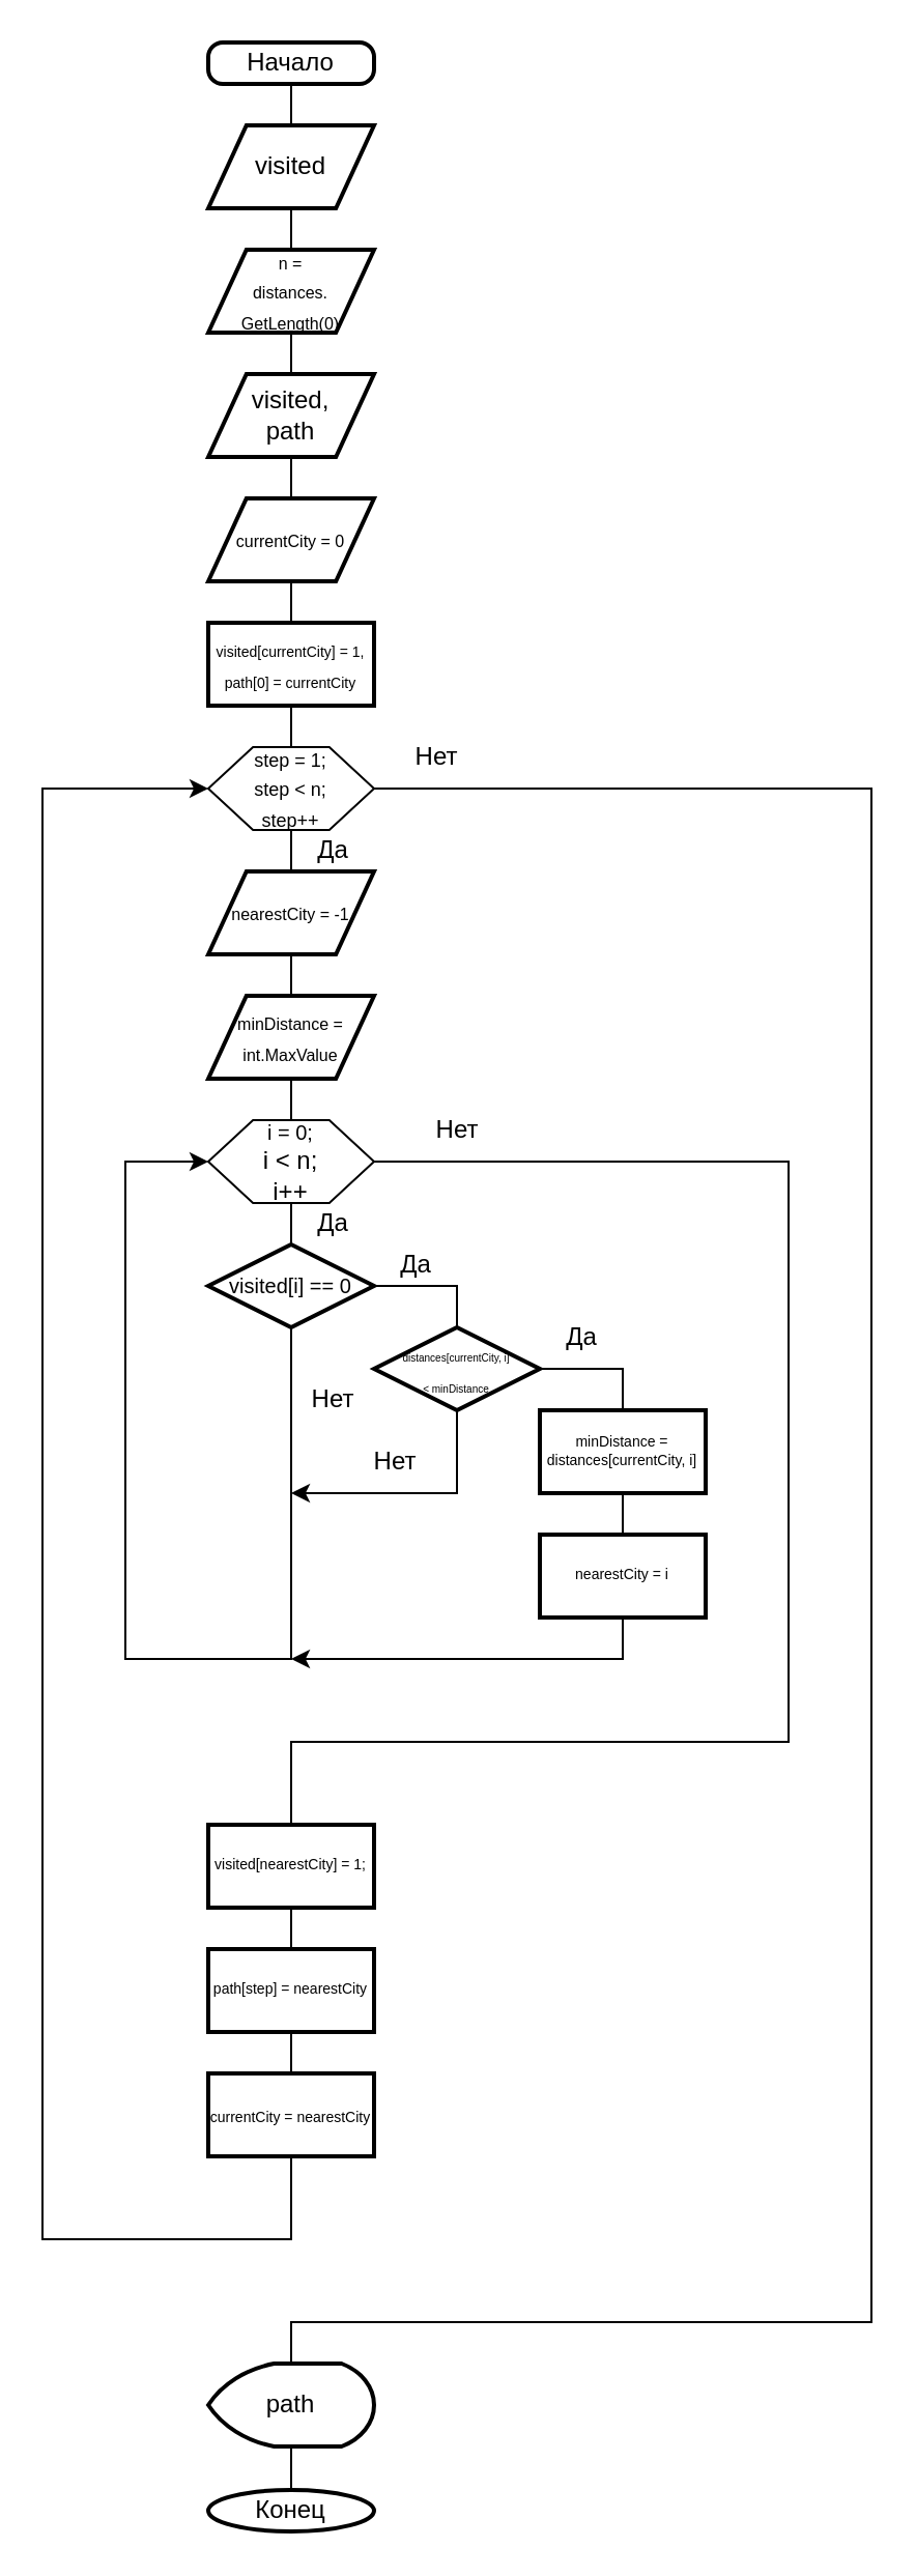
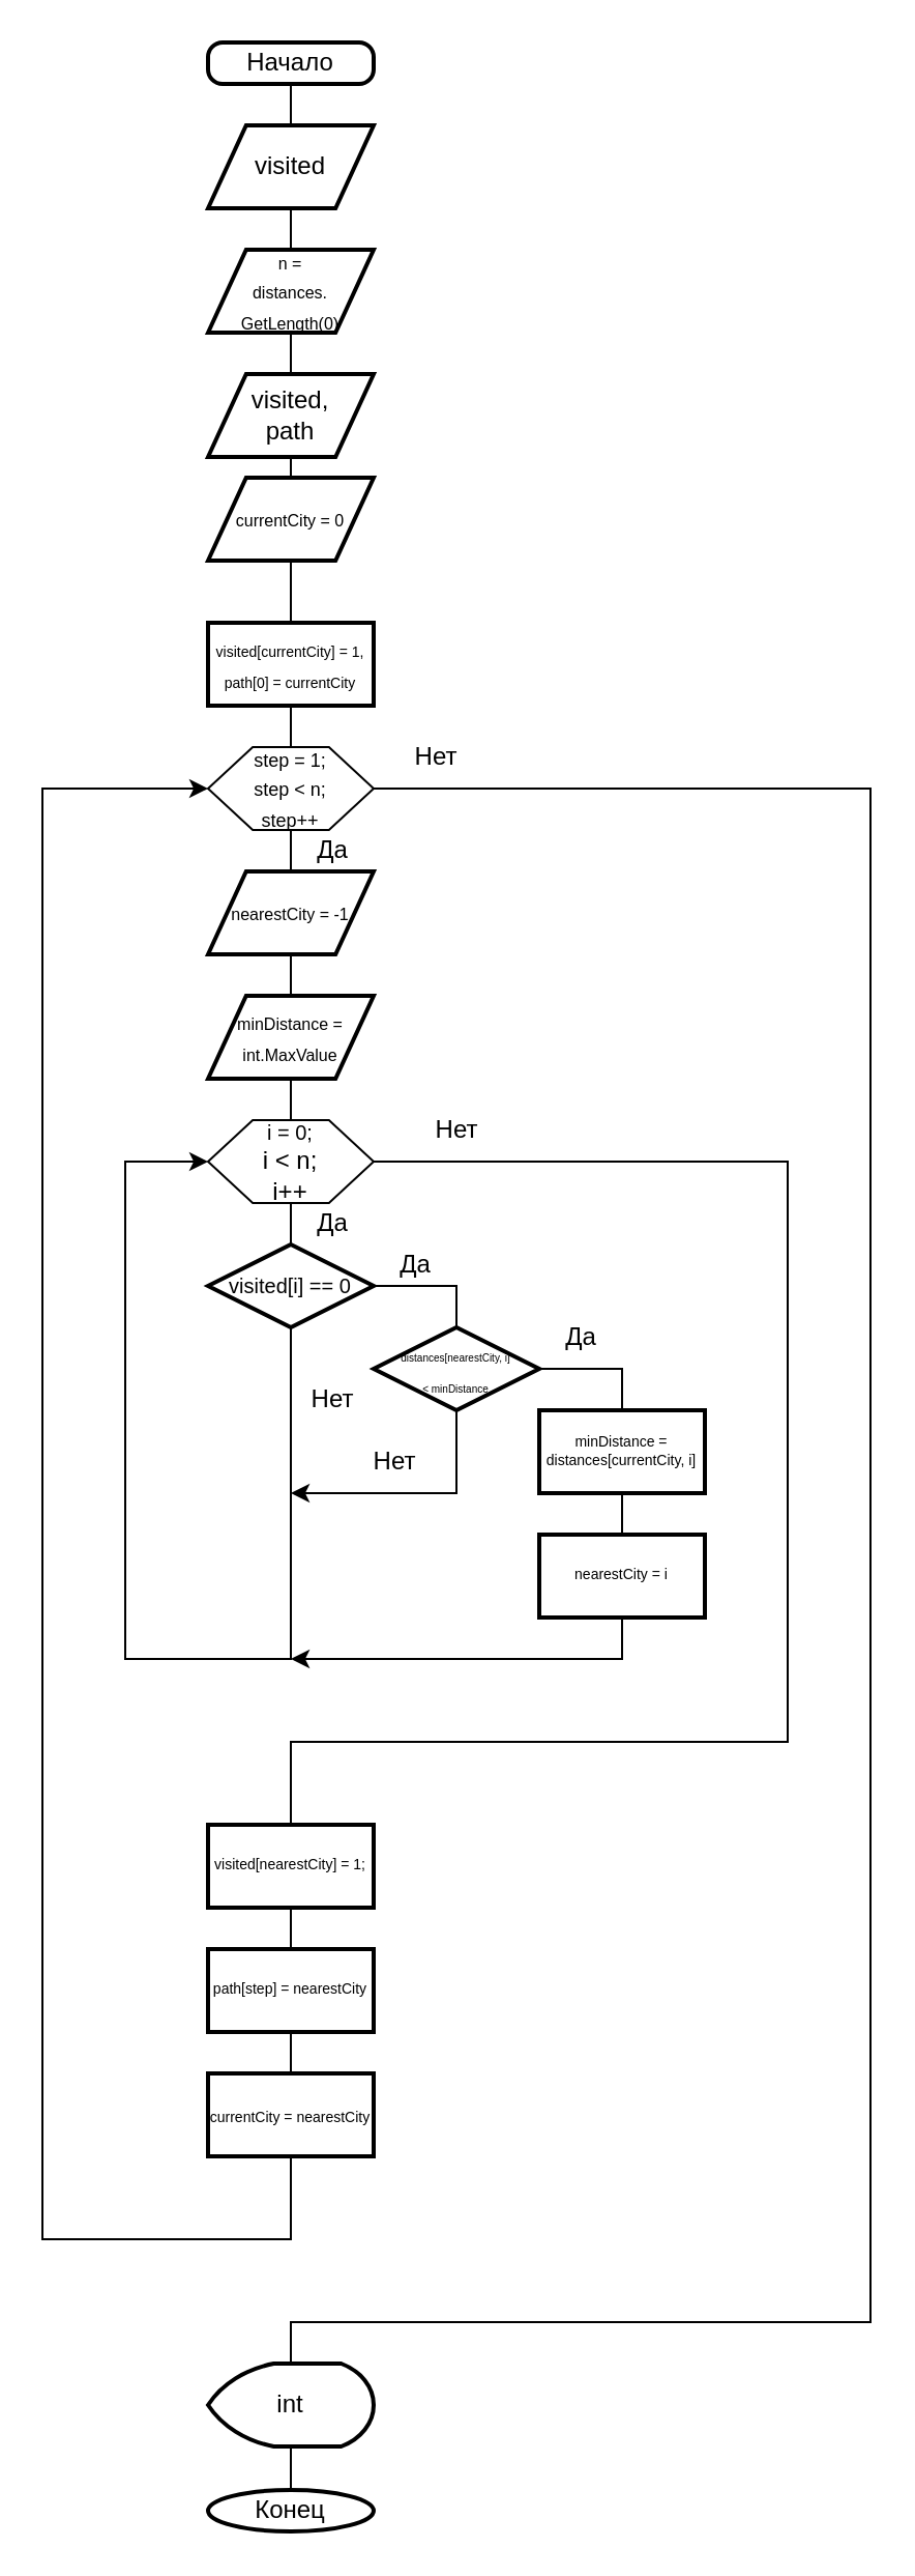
  <mxCell id="0" />
  <mxCell id="1" parent="0" />
  <mxCell id="2" style="edgeStyle=orthogonalEdgeStyle;rounded=0;orthogonalLoop=1;jettySize=auto;html=1;entryX=0.5;entryY=0;entryDx=0;entryDy=0;endArrow=none;endFill=0;" edge="1" parent="1" source="3" target="5"><mxGeometry relative="1" as="geometry" /></mxCell>
  <mxCell id="3" value="Начало" style="rounded=1;whiteSpace=wrap;html=1;absoluteArcSize=1;arcSize=14;strokeWidth=2;" vertex="1" parent="1"><mxGeometry x="100" y="20" width="80" height="20" as="geometry" /></mxCell>
  <mxCell id="4" style="edgeStyle=orthogonalEdgeStyle;rounded=0;orthogonalLoop=1;jettySize=auto;html=1;entryX=0.5;entryY=0;entryDx=0;entryDy=0;endArrow=none;endFill=0;" edge="1" parent="1" source="5" target="52"><mxGeometry relative="1" as="geometry" /></mxCell>
  <mxCell id="5" value="visited" style="shape=parallelogram;html=1;strokeWidth=2;perimeter=parallelogramPerimeter;whiteSpace=wrap;rounded=0;arcSize=12;size=0.23;" vertex="1" parent="1"><mxGeometry x="100" y="60" width="80" height="40" as="geometry" /></mxCell>
  <mxCell id="6" style="edgeStyle=orthogonalEdgeStyle;rounded=0;orthogonalLoop=1;jettySize=auto;html=1;entryX=0.5;entryY=0;entryDx=0;entryDy=0;endArrow=none;endFill=0;" edge="1" parent="1" source="7" target="9"><mxGeometry relative="1" as="geometry" /></mxCell>
  <mxCell id="7" value="visited,&lt;br&gt;path" style="shape=parallelogram;html=1;strokeWidth=2;perimeter=parallelogramPerimeter;whiteSpace=wrap;rounded=0;arcSize=12;size=0.23;" vertex="1" parent="1"><mxGeometry x="100" y="180" width="80" height="40" as="geometry" /></mxCell>
  <mxCell id="8" style="edgeStyle=orthogonalEdgeStyle;rounded=0;orthogonalLoop=1;jettySize=auto;html=1;entryX=0.5;entryY=0;entryDx=0;entryDy=0;endArrow=none;endFill=0;" edge="1" parent="1" source="9" target="11"><mxGeometry relative="1" as="geometry" /></mxCell>
- <mxCell id="9" value="&lt;font style=&quot;font-size: 8px;&quot;&gt;currentCity = 0&lt;/font&gt;" style="shape=parallelogram;html=1;strokeWidth=2;perimeter=parallelogramPerimeter;whiteSpace=wrap;rounded=0;arcSize=12;size=0.23;" vertex="1" parent="1"><mxGeometry x="100" y="240" width="80" height="40" as="geometry" /></mxCell>
+ <mxCell id="9" value="&lt;font style=&quot;font-size: 8px;&quot;&gt;currentCity = 0&lt;/font&gt;" style="shape=parallelogram;html=1;strokeWidth=2;perimeter=parallelogramPerimeter;whiteSpace=wrap;rounded=0;arcSize=12;size=0.23;" vertex="1" parent="1"><mxGeometry x="100" y="230" width="80" height="40" as="geometry" /></mxCell>
  <mxCell id="10" style="edgeStyle=orthogonalEdgeStyle;rounded=0;orthogonalLoop=1;jettySize=auto;html=1;entryX=0.5;entryY=0;entryDx=0;entryDy=0;endArrow=none;endFill=0;" edge="1" parent="1" source="11" target="13"><mxGeometry relative="1" as="geometry" /></mxCell>
  <mxCell id="11" value="&lt;font style=&quot;&quot;&gt;&lt;font style=&quot;font-size: 7px;&quot;&gt;visited[currentCity] = 1,&lt;/font&gt;&lt;br&gt;&lt;span style=&quot;font-size: 7px;&quot;&gt;path[0] = currentCity&lt;/span&gt;&lt;br&gt;&lt;/font&gt;" style="rounded=0;whiteSpace=wrap;html=1;absoluteArcSize=1;arcSize=14;strokeWidth=2;" vertex="1" parent="1"><mxGeometry x="100" y="300" width="80" height="40" as="geometry" /></mxCell>
  <mxCell id="12" style="edgeStyle=orthogonalEdgeStyle;rounded=0;orthogonalLoop=1;jettySize=auto;html=1;entryX=0.5;entryY=0;entryDx=0;entryDy=0;endArrow=none;endFill=0;" edge="1" parent="1" source="13" target="17"><mxGeometry relative="1" as="geometry" /></mxCell>
  <mxCell id="13" value="" style="verticalLabelPosition=bottom;verticalAlign=top;html=1;shape=hexagon;perimeter=hexagonPerimeter2;arcSize=6;size=0.27;" vertex="1" parent="1"><mxGeometry x="100" y="360" width="80" height="40" as="geometry" /></mxCell>
  <mxCell id="14" style="edgeStyle=orthogonalEdgeStyle;rounded=0;orthogonalLoop=1;jettySize=auto;html=1;entryX=0.5;entryY=0;entryDx=0;entryDy=0;entryPerimeter=0;endArrow=none;endFill=0;" edge="1" parent="1" target="48"><mxGeometry relative="1" as="geometry"><mxPoint x="140" y="1160" as="targetPoint" /><mxPoint x="180" y="380" as="sourcePoint" /><Array as="points"><mxPoint x="420" y="380" /><mxPoint x="420" y="1120" /><mxPoint x="140" y="1120" /></Array></mxGeometry></mxCell>
  <mxCell id="15" value="&lt;font style=&quot;font-size: 9px;&quot;&gt;step = 1;&lt;br&gt;step &amp;lt; n;&lt;br&gt;step++&lt;/font&gt;" style="text;html=1;align=center;verticalAlign=middle;whiteSpace=wrap;rounded=0;" vertex="1" parent="1"><mxGeometry x="110" y="365" width="60" height="30" as="geometry" /></mxCell>
  <mxCell id="16" style="edgeStyle=orthogonalEdgeStyle;rounded=0;orthogonalLoop=1;jettySize=auto;html=1;entryX=0.5;entryY=0;entryDx=0;entryDy=0;endArrow=none;endFill=0;" edge="1" parent="1" source="17" target="19"><mxGeometry relative="1" as="geometry" /></mxCell>
  <mxCell id="17" value="&lt;font style=&quot;font-size: 8px;&quot;&gt;nearestCity = -1&lt;/font&gt;" style="shape=parallelogram;html=1;strokeWidth=2;perimeter=parallelogramPerimeter;whiteSpace=wrap;rounded=0;arcSize=12;size=0.23;" vertex="1" parent="1"><mxGeometry x="100" y="420" width="80" height="40" as="geometry" /></mxCell>
  <mxCell id="18" style="edgeStyle=orthogonalEdgeStyle;rounded=0;orthogonalLoop=1;jettySize=auto;html=1;entryX=0.5;entryY=0;entryDx=0;entryDy=0;endArrow=none;endFill=0;" edge="1" parent="1" source="19" target="20"><mxGeometry relative="1" as="geometry" /></mxCell>
  <mxCell id="19" value="&lt;font style=&quot;font-size: 8px;&quot;&gt;minDistance = int.MaxValue&lt;/font&gt;" style="shape=parallelogram;html=1;strokeWidth=2;perimeter=parallelogramPerimeter;whiteSpace=wrap;rounded=0;arcSize=12;size=0.23;" vertex="1" parent="1"><mxGeometry x="100" y="480" width="80" height="40" as="geometry" /></mxCell>
  <mxCell id="20" value="" style="verticalLabelPosition=bottom;verticalAlign=top;html=1;shape=hexagon;perimeter=hexagonPerimeter2;arcSize=6;size=0.27;" vertex="1" parent="1"><mxGeometry x="100" y="540" width="80" height="40" as="geometry" /></mxCell>
  <mxCell id="21" style="edgeStyle=orthogonalEdgeStyle;rounded=0;orthogonalLoop=1;jettySize=auto;html=1;endArrow=none;endFill=0;" edge="1" parent="1"><mxGeometry relative="1" as="geometry"><mxPoint x="140" y="880" as="targetPoint" /><mxPoint x="180" y="560" as="sourcePoint" /><Array as="points"><mxPoint x="380" y="560" /><mxPoint x="380" y="840" /><mxPoint x="140" y="840" /></Array></mxGeometry></mxCell>
  <mxCell id="22" value="&lt;font size=&quot;1&quot;&gt;i = 0;&lt;br&gt;&lt;/font&gt;i &amp;lt; n;&lt;br&gt;i++" style="text;html=1;align=center;verticalAlign=middle;whiteSpace=wrap;rounded=0;" vertex="1" parent="1"><mxGeometry x="110" y="545" width="60" height="30" as="geometry" /></mxCell>
  <mxCell id="23" style="edgeStyle=orthogonalEdgeStyle;rounded=0;orthogonalLoop=1;jettySize=auto;html=1;entryX=0.5;entryY=0;entryDx=0;entryDy=0;entryPerimeter=0;endArrow=none;endFill=0;" edge="1" parent="1" source="25" target="28"><mxGeometry relative="1" as="geometry"><mxPoint x="220" y="620" as="targetPoint" /><Array as="points"><mxPoint x="220" y="620" /></Array></mxGeometry></mxCell>
  <mxCell id="24" style="edgeStyle=orthogonalEdgeStyle;rounded=0;orthogonalLoop=1;jettySize=auto;html=1;entryX=0;entryY=0.5;entryDx=0;entryDy=0;" edge="1" parent="1" source="25" target="20"><mxGeometry relative="1" as="geometry"><mxPoint x="60" y="560" as="targetPoint" /><Array as="points"><mxPoint x="140" y="800" /><mxPoint x="60" y="800" /><mxPoint x="60" y="560" /></Array></mxGeometry></mxCell>
  <mxCell id="25" value="&lt;font style=&quot;font-size: 10px;&quot;&gt;visited[i] == 0&lt;/font&gt;" style="strokeWidth=2;html=1;shape=mxgraph.flowchart.decision;whiteSpace=wrap;" vertex="1" parent="1"><mxGeometry x="100" y="600" width="80" height="40" as="geometry" /></mxCell>
  <mxCell id="26" style="edgeStyle=orthogonalEdgeStyle;rounded=0;orthogonalLoop=1;jettySize=auto;html=1;entryX=0.5;entryY=0;entryDx=0;entryDy=0;endArrow=none;endFill=0;" edge="1" parent="1" source="28" target="30"><mxGeometry relative="1" as="geometry"><Array as="points"><mxPoint x="300" y="660" /></Array></mxGeometry></mxCell>
  <mxCell id="27" style="edgeStyle=orthogonalEdgeStyle;rounded=0;orthogonalLoop=1;jettySize=auto;html=1;" edge="1" parent="1" source="28"><mxGeometry relative="1" as="geometry"><mxPoint x="140" y="720" as="targetPoint" /><Array as="points"><mxPoint x="220" y="720" /></Array></mxGeometry></mxCell>
- <mxCell id="28" value="&lt;font style=&quot;font-size: 5px;&quot;&gt;distances[currentCity, i]&lt;br&gt;&amp;lt; minDistance&lt;/font&gt;" style="strokeWidth=2;html=1;shape=mxgraph.flowchart.decision;whiteSpace=wrap;" vertex="1" parent="1"><mxGeometry x="180" y="640" width="80" height="40" as="geometry" /></mxCell>
+ <mxCell id="28" value="&lt;font style=&quot;font-size: 5px;&quot;&gt;distances[nearestCity, i]&lt;br&gt;&amp;lt; minDistance&lt;/font&gt;" style="strokeWidth=2;html=1;shape=mxgraph.flowchart.decision;whiteSpace=wrap;" vertex="1" parent="1"><mxGeometry x="180" y="640" width="80" height="40" as="geometry" /></mxCell>
  <mxCell id="29" style="edgeStyle=orthogonalEdgeStyle;rounded=0;orthogonalLoop=1;jettySize=auto;html=1;entryX=0.5;entryY=0;entryDx=0;entryDy=0;endArrow=none;endFill=0;" edge="1" parent="1" source="30" target="32"><mxGeometry relative="1" as="geometry" /></mxCell>
  <mxCell id="30" value="&lt;font style=&quot;font-size: 7px;&quot;&gt;&lt;div&gt;minDistance = distances[currentCity, i]&lt;/div&gt;&lt;/font&gt;" style="rounded=0;whiteSpace=wrap;html=1;absoluteArcSize=1;arcSize=14;strokeWidth=2;" vertex="1" parent="1"><mxGeometry x="260" y="680" width="80" height="40" as="geometry" /></mxCell>
  <mxCell id="31" style="edgeStyle=orthogonalEdgeStyle;rounded=0;orthogonalLoop=1;jettySize=auto;html=1;" edge="1" parent="1" source="32"><mxGeometry relative="1" as="geometry"><mxPoint x="140" y="800" as="targetPoint" /><Array as="points"><mxPoint x="300" y="800" /></Array></mxGeometry></mxCell>
  <mxCell id="32" value="&lt;font style=&quot;font-size: 7px;&quot;&gt;&lt;div&gt;nearestCity = i&lt;/div&gt;&lt;/font&gt;" style="rounded=0;whiteSpace=wrap;html=1;absoluteArcSize=1;arcSize=14;strokeWidth=2;" vertex="1" parent="1"><mxGeometry x="260" y="740" width="80" height="40" as="geometry" /></mxCell>
  <mxCell id="33" style="edgeStyle=orthogonalEdgeStyle;rounded=0;orthogonalLoop=1;jettySize=auto;html=1;entryX=0.5;entryY=0;entryDx=0;entryDy=0;entryPerimeter=0;endArrow=none;endFill=0;" edge="1" parent="1" source="20" target="25"><mxGeometry relative="1" as="geometry" /></mxCell>
  <mxCell id="34" value="Да" style="text;html=1;align=center;verticalAlign=middle;resizable=0;points=[];autosize=1;strokeColor=none;fillColor=none;" vertex="1" parent="1"><mxGeometry x="180" y="594.5" width="40" height="30" as="geometry" /></mxCell>
  <mxCell id="35" value="Да" style="text;html=1;align=center;verticalAlign=middle;resizable=0;points=[];autosize=1;strokeColor=none;fillColor=none;" vertex="1" parent="1"><mxGeometry x="140" y="575" width="40" height="30" as="geometry" /></mxCell>
  <mxCell id="36" value="Да" style="text;html=1;align=center;verticalAlign=middle;resizable=0;points=[];autosize=1;strokeColor=none;fillColor=none;" vertex="1" parent="1"><mxGeometry x="260" y="630" width="40" height="30" as="geometry" /></mxCell>
  <mxCell id="37" value="Нет" style="text;html=1;align=center;verticalAlign=middle;resizable=0;points=[];autosize=1;strokeColor=none;fillColor=none;" vertex="1" parent="1"><mxGeometry x="200" y="530" width="40" height="30" as="geometry" /></mxCell>
  <mxCell id="38" value="Нет" style="text;html=1;align=center;verticalAlign=middle;resizable=0;points=[];autosize=1;strokeColor=none;fillColor=none;" vertex="1" parent="1"><mxGeometry x="170" y="690" width="40" height="30" as="geometry" /></mxCell>
  <mxCell id="39" value="Нет" style="text;html=1;align=center;verticalAlign=middle;resizable=0;points=[];autosize=1;strokeColor=none;fillColor=none;" vertex="1" parent="1"><mxGeometry x="140" y="660" width="40" height="30" as="geometry" /></mxCell>
  <mxCell id="40" style="edgeStyle=orthogonalEdgeStyle;rounded=0;orthogonalLoop=1;jettySize=auto;html=1;entryX=0.5;entryY=0;entryDx=0;entryDy=0;endArrow=none;endFill=0;" edge="1" parent="1" source="41" target="43"><mxGeometry relative="1" as="geometry"><mxPoint x="140" y="940" as="targetPoint" /></mxGeometry></mxCell>
  <mxCell id="41" value="&lt;font style=&quot;font-size: 7px;&quot;&gt;&lt;div&gt;visited[nearestCity] = 1;&lt;/div&gt;&lt;/font&gt;" style="rounded=0;whiteSpace=wrap;html=1;absoluteArcSize=1;arcSize=14;strokeWidth=2;" vertex="1" parent="1"><mxGeometry x="100" y="880" width="80" height="40" as="geometry" /></mxCell>
  <mxCell id="42" style="edgeStyle=orthogonalEdgeStyle;rounded=0;orthogonalLoop=1;jettySize=auto;html=1;exitX=0.5;exitY=1;exitDx=0;exitDy=0;entryX=0.5;entryY=0;entryDx=0;entryDy=0;endArrow=none;endFill=0;" edge="1" parent="1" source="43" target="45"><mxGeometry relative="1" as="geometry" /></mxCell>
  <mxCell id="43" value="&lt;font style=&quot;font-size: 7px;&quot;&gt;&lt;div&gt;path[step] = nearestCity&lt;/div&gt;&lt;/font&gt;" style="rounded=0;whiteSpace=wrap;html=1;absoluteArcSize=1;arcSize=14;strokeWidth=2;" vertex="1" parent="1"><mxGeometry x="100" y="940" width="80" height="40" as="geometry" /></mxCell>
  <mxCell id="44" style="edgeStyle=orthogonalEdgeStyle;rounded=0;orthogonalLoop=1;jettySize=auto;html=1;entryX=0;entryY=0.5;entryDx=0;entryDy=0;" edge="1" parent="1" source="45" target="13"><mxGeometry relative="1" as="geometry"><mxPoint x="20" y="380" as="targetPoint" /><Array as="points"><mxPoint x="140" y="1080" /><mxPoint x="20" y="1080" /><mxPoint x="20" y="380" /></Array></mxGeometry></mxCell>
  <mxCell id="45" value="&lt;font style=&quot;font-size: 7px;&quot;&gt;currentCity = nearestCity&lt;br&gt;&lt;/font&gt;" style="rounded=0;whiteSpace=wrap;html=1;absoluteArcSize=1;arcSize=14;strokeWidth=2;" vertex="1" parent="1"><mxGeometry x="100" y="1000" width="80" height="40" as="geometry" /></mxCell>
  <mxCell id="46" value="Да" style="text;html=1;align=center;verticalAlign=middle;resizable=0;points=[];autosize=1;strokeColor=none;fillColor=none;" vertex="1" parent="1"><mxGeometry x="140" y="395" width="40" height="30" as="geometry" /></mxCell>
  <mxCell id="47" style="edgeStyle=orthogonalEdgeStyle;rounded=0;orthogonalLoop=1;jettySize=auto;html=1;entryX=0.5;entryY=0;entryDx=0;entryDy=0;endArrow=none;endFill=0;" edge="1" parent="1" source="48" target="49"><mxGeometry relative="1" as="geometry" /></mxCell>
- <mxCell id="48" value="path" style="strokeWidth=2;html=1;shape=mxgraph.flowchart.display;whiteSpace=wrap;" vertex="1" parent="1"><mxGeometry x="100" y="1140" width="80" height="40" as="geometry" /></mxCell>
+ <mxCell id="48" value="int" style="strokeWidth=2;html=1;shape=mxgraph.flowchart.display;whiteSpace=wrap;" vertex="1" parent="1"><mxGeometry x="100" y="1140" width="80" height="40" as="geometry" /></mxCell>
  <mxCell id="49" value="Конец" style="ellipse;whiteSpace=wrap;html=1;absoluteArcSize=1;arcSize=14;strokeWidth=2;" vertex="1" parent="1"><mxGeometry x="100" y="1201" width="80" height="20" as="geometry" /></mxCell>
  <mxCell id="50" value="Нет" style="text;html=1;align=center;verticalAlign=middle;resizable=0;points=[];autosize=1;strokeColor=none;fillColor=none;" vertex="1" parent="1"><mxGeometry x="190" y="350" width="40" height="30" as="geometry" /></mxCell>
  <mxCell id="51" style="edgeStyle=orthogonalEdgeStyle;rounded=0;orthogonalLoop=1;jettySize=auto;html=1;entryX=0.5;entryY=0;entryDx=0;entryDy=0;endArrow=none;endFill=0;" edge="1" parent="1" source="52" target="7"><mxGeometry relative="1" as="geometry" /></mxCell>
  <mxCell id="52" value="&lt;font style=&quot;font-size: 8px;&quot;&gt;n =&lt;br&gt;distances.&lt;br&gt;GetLength(0)&lt;/font&gt;" style="shape=parallelogram;html=1;strokeWidth=2;perimeter=parallelogramPerimeter;whiteSpace=wrap;rounded=0;arcSize=12;size=0.23;" vertex="1" parent="1"><mxGeometry x="100" y="120" width="80" height="40" as="geometry" /></mxCell>
